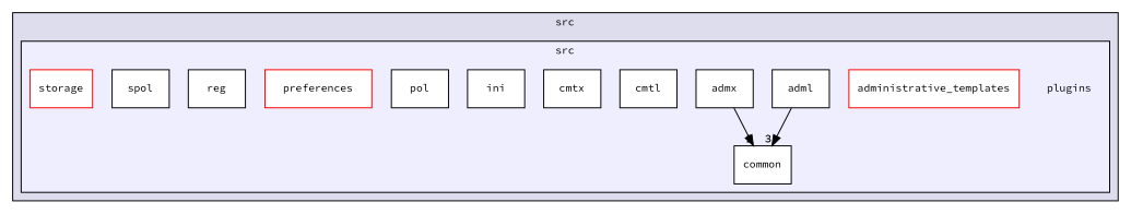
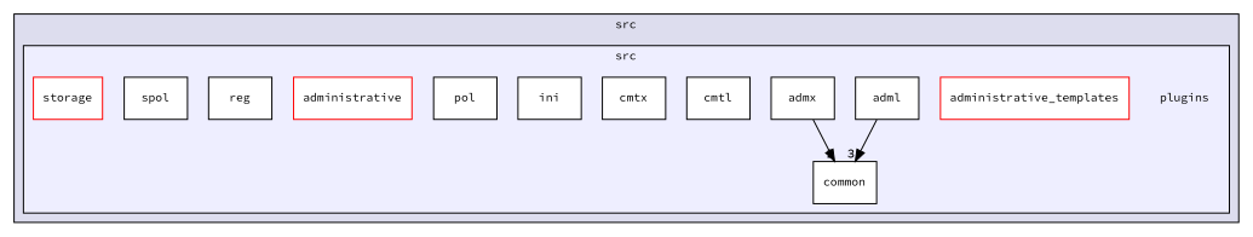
  digraph {
    compound=true
    fontname="Source Code Pro"
    node [fontname="Source Code Pro" fontsize=10 shape=box color=black fillcolor=white style=filled]
    edge [labeldistance=1.5 labelfontname=Helvetica labelfontsize=10 fontname="Source Code Pro"]
    n1 [label=plugins shape=plaintext color="" fillcolor="" style=""]
    n2 [color=red label=administrative_templates]
    n3 [label=adml]
    n4 [label=admx]
    n5 [label=cmtl]
    n6 [label=cmtx]
    n7 [label=common]
    n8 [label=ini]
    n9 [label=pol]
-   n10 [color=red label=preferences]
+   n10 [color=red label=administrative]
    n11 [label=reg]
    n12 [label=spol]
    n13 [color=red label=storage]
    subgraph cluster_1 {
      bgcolor="#ddddee"
      fontsize=10
      label=src
      pencolor=black
      subgraph cluster_2 {
        bgcolor="#eeeeff"
        fontsize=10
        pencolor=black
        n1
        n2
        n3
        n4
        n5
        n6
        n7
        n8
        n9
        n10
        n11
        n12
        n13
      }
    }
    n3 -> n7 [headlabel=3]
    n4 -> n7 [headlabel=2]
  }
